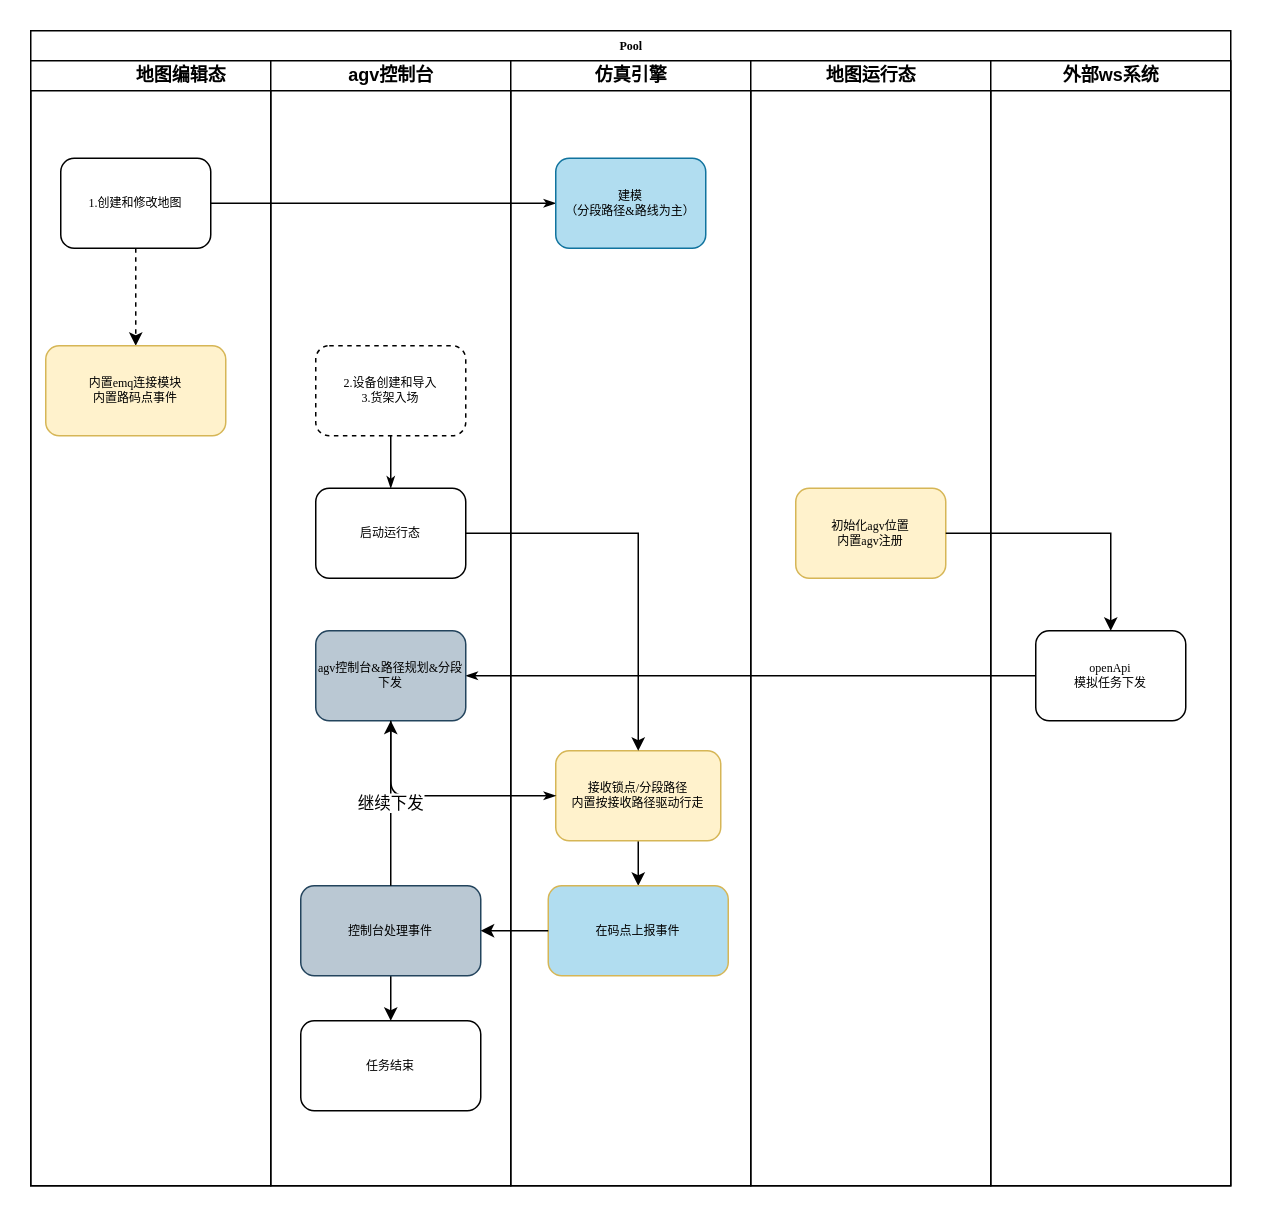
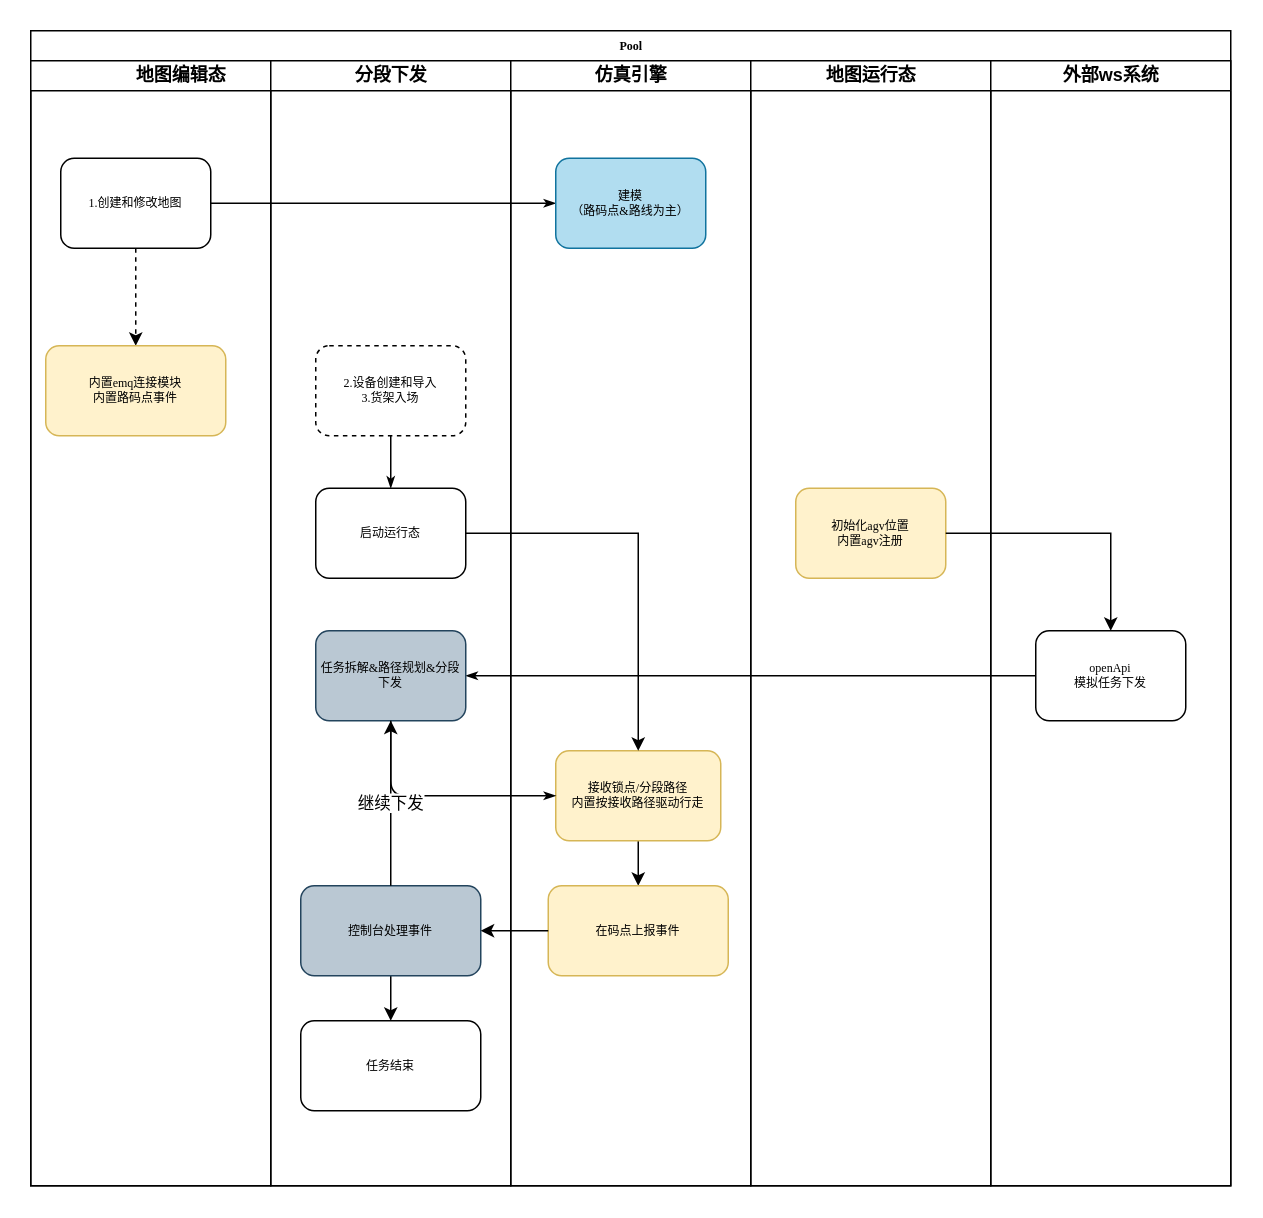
  <mxCell id="0" />
  <mxCell id="1" parent="0" />
  <mxCell id="2" value="Pool" style="swimlane;html=1;childLayout=stackLayout;startSize=20;rounded=0;shadow=0;labelBackgroundColor=none;strokeWidth=1;fontFamily=Verdana;fontSize=8;align=center;" vertex="1" parent="1"><mxGeometry x="20" y="20" width="800" height="770" as="geometry" /></mxCell>
  <mxCell id="3" value="&lt;blockquote style=&quot;margin: 0 0 0 40px; border: none; padding: 0px;&quot;&gt;地图编辑态&lt;/blockquote&gt;" style="swimlane;html=1;startSize=20;" vertex="1" parent="2"><mxGeometry y="20" width="160" height="750" as="geometry" /></mxCell>
  <mxCell id="4" value="" style="edgeStyle=orthogonalEdgeStyle;rounded=0;orthogonalLoop=1;jettySize=auto;html=1;dashed=1;" edge="1" parent="3" source="5" target="6"><mxGeometry relative="1" as="geometry" /></mxCell>
  <mxCell id="5" value="1.创建和修改地图" style="rounded=1;whiteSpace=wrap;html=1;shadow=0;labelBackgroundColor=none;strokeWidth=1;fontFamily=Verdana;fontSize=8;align=center;" vertex="1" parent="3"><mxGeometry x="20" y="65" width="100" height="60" as="geometry" /></mxCell>
  <mxCell id="6" value="内置emq连接模块&lt;br&gt;内置路码点事件" style="whiteSpace=wrap;html=1;fontSize=8;fontFamily=Verdana;rounded=1;shadow=0;labelBackgroundColor=none;strokeWidth=1;fillColor=#fff2cc;strokeColor=#d6b656;" vertex="1" parent="3"><mxGeometry x="10" y="190" width="120" height="60" as="geometry" /></mxCell>
  <mxCell id="7" style="edgeStyle=orthogonalEdgeStyle;rounded=1;html=1;labelBackgroundColor=none;startArrow=none;startFill=0;startSize=5;endArrow=classicThin;endFill=1;endSize=5;jettySize=auto;orthogonalLoop=1;strokeWidth=1;fontFamily=Verdana;fontSize=8" edge="1" parent="2" source="5" target="20"><mxGeometry relative="1" as="geometry" /></mxCell>
  <mxCell id="8" style="edgeStyle=orthogonalEdgeStyle;rounded=1;html=1;labelBackgroundColor=none;startArrow=none;startFill=0;startSize=5;endArrow=classicThin;endFill=1;endSize=5;jettySize=auto;orthogonalLoop=1;strokeWidth=1;fontFamily=Verdana;fontSize=8;exitX=0;exitY=0.5;exitDx=0;exitDy=0;entryX=1;entryY=0.5;entryDx=0;entryDy=0;" edge="1" parent="2" source="25" target="13"><mxGeometry relative="1" as="geometry"><mxPoint x="540" y="430" as="targetPoint" /></mxGeometry></mxCell>
- <mxCell id="9" value="agv控制台" style="swimlane;html=1;startSize=20;" vertex="1" parent="2"><mxGeometry x="160" y="20" width="160" height="750" as="geometry" /></mxCell>
+ <mxCell id="9" value="分段下发" style="swimlane;html=1;startSize=20;" vertex="1" parent="2"><mxGeometry x="160" y="20" width="160" height="750" as="geometry" /></mxCell>
  <mxCell id="10" value="2.设备创建和导入&lt;br&gt;3.货架入场" style="rounded=1;whiteSpace=wrap;html=1;shadow=0;labelBackgroundColor=none;strokeWidth=1;fontFamily=Verdana;fontSize=8;align=center;dashed=1;" vertex="1" parent="9"><mxGeometry x="30" y="190" width="100" height="60" as="geometry" /></mxCell>
  <mxCell id="11" value="启动运行态" style="rounded=1;whiteSpace=wrap;html=1;shadow=0;labelBackgroundColor=none;strokeWidth=1;fontFamily=Verdana;fontSize=8;align=center;" vertex="1" parent="9"><mxGeometry x="30" y="285" width="100" height="60" as="geometry" /></mxCell>
  <mxCell id="12" style="edgeStyle=orthogonalEdgeStyle;rounded=1;html=1;labelBackgroundColor=none;startArrow=none;startFill=0;startSize=5;endArrow=classicThin;endFill=1;endSize=5;jettySize=auto;orthogonalLoop=1;strokeWidth=1;fontFamily=Verdana;fontSize=8" edge="1" parent="9" source="10" target="11"><mxGeometry relative="1" as="geometry" /></mxCell>
- <mxCell id="13" value="agv控制台&amp;amp;路径规划&amp;amp;分段下发" style="rounded=1;whiteSpace=wrap;html=1;shadow=0;labelBackgroundColor=none;strokeWidth=1;fontFamily=Verdana;fontSize=8;align=center;fillColor=#bac8d3;strokeColor=#23445d;" vertex="1" parent="9"><mxGeometry x="30" y="380" width="100" height="60" as="geometry" /></mxCell>
+ <mxCell id="13" value="任务拆解&amp;amp;路径规划&amp;amp;分段下发" style="rounded=1;whiteSpace=wrap;html=1;shadow=0;labelBackgroundColor=none;strokeWidth=1;fontFamily=Verdana;fontSize=8;align=center;fillColor=#bac8d3;strokeColor=#23445d;" vertex="1" parent="9"><mxGeometry x="30" y="380" width="100" height="60" as="geometry" /></mxCell>
  <mxCell id="14" value="" style="edgeStyle=orthogonalEdgeStyle;rounded=0;orthogonalLoop=1;jettySize=auto;html=1;" edge="1" parent="9" source="15" target="16"><mxGeometry relative="1" as="geometry" /></mxCell>
  <mxCell id="15" value="控制台处理事件" style="whiteSpace=wrap;html=1;fontSize=8;fontFamily=Verdana;rounded=1;shadow=0;labelBackgroundColor=none;strokeWidth=1;fillColor=#bac8d3;strokeColor=#23445d;" vertex="1" parent="9"><mxGeometry x="20" y="550" width="120" height="60" as="geometry" /></mxCell>
  <mxCell id="16" value="任务结束" style="whiteSpace=wrap;html=1;fontSize=8;fontFamily=Verdana;rounded=1;shadow=0;labelBackgroundColor=none;strokeWidth=1;" vertex="1" parent="9"><mxGeometry x="20" y="640" width="120" height="60" as="geometry" /></mxCell>
  <mxCell id="17" value="仿真引擎" style="swimlane;html=1;startSize=20;" vertex="1" parent="2"><mxGeometry x="320" y="20" width="160" height="750" as="geometry" /></mxCell>
  <mxCell id="18" value="" style="edgeStyle=orthogonalEdgeStyle;rounded=0;orthogonalLoop=1;jettySize=auto;html=1;" edge="1" parent="17" source="19" target="21"><mxGeometry relative="1" as="geometry" /></mxCell>
  <mxCell id="19" value="接收锁点/分段路径&lt;br&gt;内置按接收路径驱动行走&lt;br&gt;" style="rounded=1;whiteSpace=wrap;html=1;shadow=0;labelBackgroundColor=none;strokeWidth=1;fontFamily=Verdana;fontSize=8;align=center;fillColor=#fff2cc;strokeColor=#d6b656;" vertex="1" parent="17"><mxGeometry x="30" y="460" width="110" height="60" as="geometry" /></mxCell>
- <mxCell id="20" value="建模&lt;br&gt;（分段路径&amp;amp;路线为主）" style="rounded=1;whiteSpace=wrap;html=1;shadow=0;labelBackgroundColor=none;strokeWidth=1;fontFamily=Verdana;fontSize=8;align=center;fillColor=#b1ddf0;strokeColor=#10739e;" vertex="1" parent="17"><mxGeometry x="30" y="65" width="100" height="60" as="geometry" /></mxCell>
- <mxCell id="21" value="在码点上报事件" style="whiteSpace=wrap;html=1;fontSize=8;fontFamily=Verdana;rounded=1;shadow=0;labelBackgroundColor=none;strokeWidth=1;fillColor=#b1ddf0;strokeColor=#d6b656;" vertex="1" parent="17"><mxGeometry x="25" y="550" width="120" height="60" as="geometry" /></mxCell>
+ <mxCell id="20" value="建模&lt;br&gt;（路码点&amp;amp;路线为主）" style="rounded=1;whiteSpace=wrap;html=1;shadow=0;labelBackgroundColor=none;strokeWidth=1;fontFamily=Verdana;fontSize=8;align=center;fillColor=#b1ddf0;strokeColor=#10739e;" vertex="1" parent="17"><mxGeometry x="30" y="65" width="100" height="60" as="geometry" /></mxCell>
+ <mxCell id="21" value="在码点上报事件" style="whiteSpace=wrap;html=1;fontSize=8;fontFamily=Verdana;rounded=1;shadow=0;labelBackgroundColor=none;strokeWidth=1;fillColor=#fff2cc;strokeColor=#d6b656;" vertex="1" parent="17"><mxGeometry x="25" y="550" width="120" height="60" as="geometry" /></mxCell>
  <mxCell id="22" value="地图运行态" style="swimlane;html=1;startSize=20;" vertex="1" parent="2"><mxGeometry x="480" y="20" width="160" height="750" as="geometry" /></mxCell>
  <mxCell id="23" value="初始化agv位置&lt;br&gt;内置agv注册" style="rounded=1;whiteSpace=wrap;html=1;shadow=0;labelBackgroundColor=none;strokeWidth=1;fontFamily=Verdana;fontSize=8;align=center;fillColor=#fff2cc;strokeColor=#d6b656;" vertex="1" parent="22"><mxGeometry x="30" y="285" width="100" height="60" as="geometry" /></mxCell>
  <mxCell id="24" value="外部ws系统" style="swimlane;html=1;startSize=20;" vertex="1" parent="2"><mxGeometry x="640" y="20" width="160" height="750" as="geometry" /></mxCell>
  <mxCell id="25" value="openApi&lt;br&gt;模拟任务下发" style="rounded=1;whiteSpace=wrap;html=1;shadow=0;labelBackgroundColor=none;strokeWidth=1;fontFamily=Verdana;fontSize=8;align=center;" vertex="1" parent="24"><mxGeometry x="30" y="380" width="100" height="60" as="geometry" /></mxCell>
  <mxCell id="26" style="edgeStyle=orthogonalEdgeStyle;rounded=0;orthogonalLoop=1;jettySize=auto;html=1;exitX=1;exitY=0.5;exitDx=0;exitDy=0;" edge="1" parent="2" source="11" target="19"><mxGeometry relative="1" as="geometry" /></mxCell>
  <mxCell id="27" style="edgeStyle=orthogonalEdgeStyle;rounded=1;html=1;labelBackgroundColor=none;startArrow=none;startFill=0;startSize=5;endArrow=classicThin;endFill=1;endSize=5;jettySize=auto;orthogonalLoop=1;strokeWidth=1;fontFamily=Verdana;fontSize=8;exitX=0.5;exitY=1;exitDx=0;exitDy=0;entryX=0;entryY=0.5;entryDx=0;entryDy=0;" edge="1" parent="2" source="13" target="19"><mxGeometry relative="1" as="geometry"><mxPoint x="480" y="509.5" as="sourcePoint" /><mxPoint x="100" y="509.5" as="targetPoint" /></mxGeometry></mxCell>
  <mxCell id="28" style="edgeStyle=orthogonalEdgeStyle;rounded=0;orthogonalLoop=1;jettySize=auto;html=1;exitX=1;exitY=0.5;exitDx=0;exitDy=0;entryX=0.5;entryY=0;entryDx=0;entryDy=0;" edge="1" parent="2" source="23" target="25"><mxGeometry relative="1" as="geometry" /></mxCell>
  <mxCell id="29" value="" style="edgeStyle=orthogonalEdgeStyle;rounded=0;orthogonalLoop=1;jettySize=auto;html=1;" edge="1" parent="2" source="21" target="15"><mxGeometry relative="1" as="geometry" /></mxCell>
  <mxCell id="30" value="继续下发" style="edgeStyle=orthogonalEdgeStyle;rounded=0;orthogonalLoop=1;jettySize=auto;html=1;exitX=0.5;exitY=0;exitDx=0;exitDy=0;" edge="1" parent="2" source="15" target="13"><mxGeometry relative="1" as="geometry" /></mxCell>
